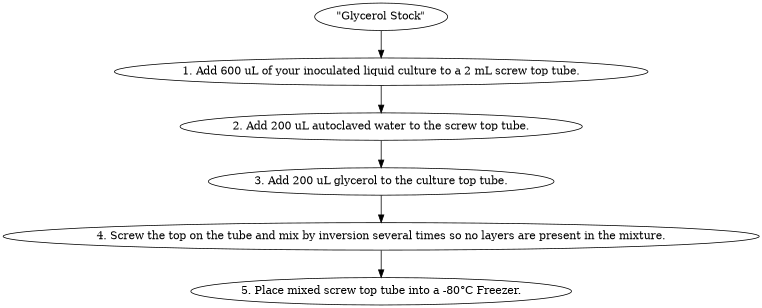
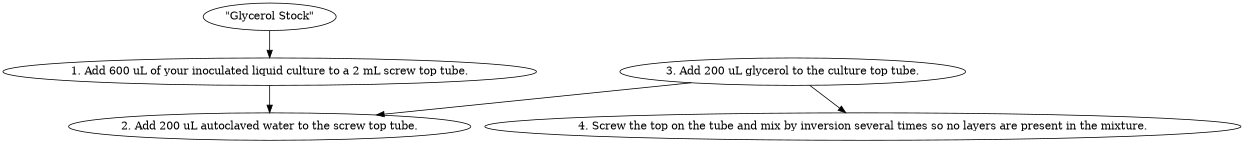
  digraph {
    n1 [label="\"Glycerol Stock\""]
    n2 [label="1. Add 600 uL of your inoculated liquid culture to a 2 mL screw top tube."]
    n3 [label="2. Add 200 uL autoclaved water to the screw top tube."]
    n4 [label="3. Add 200 uL glycerol to the culture top tube."]
    n5 [label="4. Screw the top on the tube and mix by inversion several times so no layers are present in the mixture."]
-   n6 [label="5. Place mixed screw top tube into a -80°C Freezer."]
    n1 -> n2
    n2 -> n3
-   n3 -> n4
+   n4 -> n3
    n4 -> n5
-   n5 -> n6
  }
